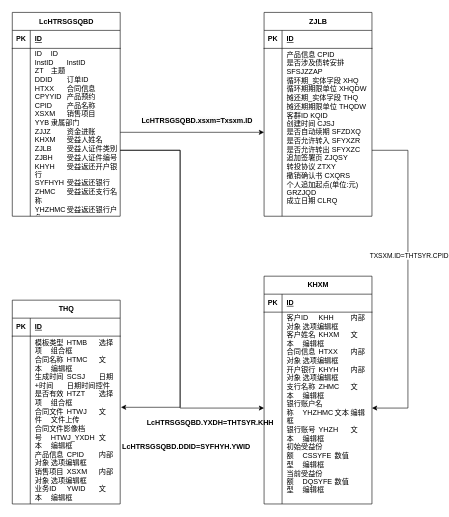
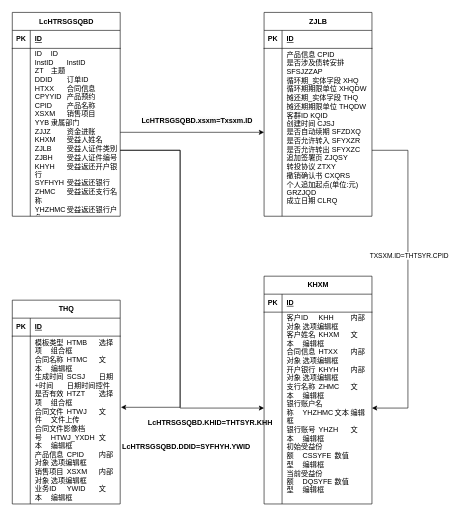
  <mxCell id="0" />
  <mxCell id="1" parent="0" />
  <mxCell id="2" style="edgeStyle=orthogonalEdgeStyle;rounded=0;orthogonalLoop=1;jettySize=auto;html=1;entryX=0;entryY=0.5;entryDx=0;entryDy=0;" parent="1" source="3" target="28" edge="1"><mxGeometry relative="1" as="geometry"><Array as="points"><mxPoint x="300" y="250" /><mxPoint x="300" y="680" /></Array></mxGeometry></mxCell>
  <mxCell id="3" value="LcHTRSGSQBD" style="shape=table;startSize=30;container=1;collapsible=1;childLayout=tableLayout;fixedRows=1;rowLines=0;fontStyle=1;align=center;resizeLast=1;html=1;" parent="1" vertex="1"><mxGeometry x="20" y="20" width="180" height="340" as="geometry" /></mxCell>
  <mxCell id="4" value="" style="shape=tableRow;horizontal=0;startSize=0;swimlaneHead=0;swimlaneBody=0;fillColor=none;collapsible=0;dropTarget=0;points=[[0,0.5],[1,0.5]];portConstraint=eastwest;top=0;left=0;right=0;bottom=1;" parent="3" vertex="1"><mxGeometry y="30" width="180" height="30" as="geometry" /></mxCell>
  <mxCell id="5" value="PK" style="shape=partialRectangle;connectable=0;fillColor=none;top=0;left=0;bottom=0;right=0;fontStyle=1;overflow=hidden;whiteSpace=wrap;html=1;" parent="4" vertex="1"><mxGeometry width="30" height="30" as="geometry"><mxRectangle width="30" height="30" as="alternateBounds" /></mxGeometry></mxCell>
  <mxCell id="6" value="ID" style="shape=partialRectangle;connectable=0;fillColor=none;top=0;left=0;bottom=0;right=0;align=left;spacingLeft=6;fontStyle=5;overflow=hidden;whiteSpace=wrap;html=1;" parent="4" vertex="1"><mxGeometry x="30" width="150" height="30" as="geometry"><mxRectangle width="150" height="30" as="alternateBounds" /></mxGeometry></mxCell>
  <mxCell id="7" value="" style="shape=tableRow;horizontal=0;startSize=0;swimlaneHead=0;swimlaneBody=0;fillColor=none;collapsible=0;dropTarget=0;points=[[0,0.5],[1,0.5]];portConstraint=eastwest;top=0;left=0;right=0;bottom=0;" parent="3" vertex="1"><mxGeometry y="60" width="180" height="280" as="geometry" /></mxCell>
  <mxCell id="8" value="" style="shape=partialRectangle;connectable=0;fillColor=none;top=0;left=0;bottom=0;right=0;editable=1;overflow=hidden;whiteSpace=wrap;html=1;" parent="7" vertex="1"><mxGeometry width="30" height="280" as="geometry"><mxRectangle width="30" height="280" as="alternateBounds" /></mxGeometry></mxCell>
  <mxCell id="9" value="&lt;div&gt;ID&lt;span style=&quot;white-space-collapse: preserve;&quot;&gt;&#09;&lt;/span&gt;ID&lt;/div&gt;&lt;div&gt;InstID&lt;span style=&quot;white-space-collapse: preserve;&quot;&gt;&#09;&lt;/span&gt;InstID&lt;/div&gt;&lt;div&gt;ZT&lt;span style=&quot;white-space-collapse: preserve;&quot;&gt;&#09;&lt;/span&gt;主题&lt;/div&gt;&lt;div&gt;DDID&lt;span style=&quot;white-space-collapse: preserve;&quot;&gt;&#09;&lt;/span&gt;订单ID&lt;/div&gt;&lt;div&gt;HTXX&lt;span style=&quot;white-space-collapse: preserve;&quot;&gt;&#09;&lt;/span&gt;合同信息&lt;/div&gt;&lt;div&gt;CPYYID&lt;span style=&quot;white-space-collapse: preserve;&quot;&gt;&#09;&lt;/span&gt;产品预约&lt;/div&gt;&lt;div&gt;CPID&lt;span style=&quot;white-space-collapse: preserve;&quot;&gt;&#09;&lt;/span&gt;产品名称&lt;/div&gt;&lt;div&gt;XSXM&lt;span style=&quot;white-space-collapse: preserve;&quot;&gt;&#09;&lt;/span&gt;销售项目&lt;/div&gt;&lt;div&gt;YYB&lt;span style=&quot;white-space-collapse: preserve;&quot;&gt;&#09;&lt;/span&gt;隶属部门&lt;/div&gt;&lt;div&gt;ZJJZ&lt;span style=&quot;white-space-collapse: preserve;&quot;&gt;&#09;&lt;/span&gt;资金进账&lt;/div&gt;&lt;div&gt;KHXM&lt;span style=&quot;white-space-collapse: preserve;&quot;&gt;&#09;&lt;/span&gt;受益人姓名&lt;/div&gt;&lt;div&gt;ZJLB&lt;span style=&quot;white-space-collapse: preserve;&quot;&gt;&#09;&lt;/span&gt;受益人证件类别&lt;/div&gt;&lt;div&gt;ZJBH&lt;span style=&quot;white-space-collapse: preserve;&quot;&gt;&#09;&lt;/span&gt;受益人证件编号&lt;/div&gt;&lt;div&gt;KHYH&lt;span style=&quot;white-space-collapse: preserve;&quot;&gt;&#09;&lt;/span&gt;受益返还开户银行&lt;/div&gt;&lt;div&gt;SYFHYH&lt;span style=&quot;white-space-collapse: preserve;&quot;&gt;&#09;&lt;/span&gt;受益返还银行&lt;/div&gt;&lt;div&gt;ZHMC&lt;span style=&quot;white-space-collapse: preserve;&quot;&gt;&#09;&lt;/span&gt;受益返还支行名称&lt;/div&gt;&lt;div&gt;YHZHMC&lt;span style=&quot;white-space-collapse: preserve;&quot;&gt;&#09;&lt;/span&gt;受益返还银行户名&lt;/div&gt;&lt;div&gt;&lt;br&gt;&lt;/div&gt;&lt;div&gt;&lt;br style=&quot;text-align: center; text-wrap: nowrap;&quot;&gt;&lt;/div&gt;" style="shape=partialRectangle;connectable=0;fillColor=none;top=0;left=0;bottom=0;right=0;align=left;spacingLeft=6;overflow=hidden;whiteSpace=wrap;html=1;" parent="7" vertex="1"><mxGeometry x="30" width="150" height="280" as="geometry"><mxRectangle width="150" height="280" as="alternateBounds" /></mxGeometry></mxCell>
  <mxCell id="10" value="ZJLB" style="shape=table;startSize=30;container=1;collapsible=1;childLayout=tableLayout;fixedRows=1;rowLines=0;fontStyle=1;align=center;resizeLast=1;html=1;" parent="1" vertex="1"><mxGeometry x="440" y="20" width="180" height="340" as="geometry" /></mxCell>
  <mxCell id="11" value="" style="shape=tableRow;horizontal=0;startSize=0;swimlaneHead=0;swimlaneBody=0;fillColor=none;collapsible=0;dropTarget=0;points=[[0,0.5],[1,0.5]];portConstraint=eastwest;top=0;left=0;right=0;bottom=1;" parent="10" vertex="1"><mxGeometry y="30" width="180" height="30" as="geometry" /></mxCell>
  <mxCell id="12" value="PK" style="shape=partialRectangle;connectable=0;fillColor=none;top=0;left=0;bottom=0;right=0;fontStyle=1;overflow=hidden;whiteSpace=wrap;html=1;" parent="11" vertex="1"><mxGeometry width="30" height="30" as="geometry"><mxRectangle width="30" height="30" as="alternateBounds" /></mxGeometry></mxCell>
  <mxCell id="13" value="ID" style="shape=partialRectangle;connectable=0;fillColor=none;top=0;left=0;bottom=0;right=0;align=left;spacingLeft=6;fontStyle=5;overflow=hidden;whiteSpace=wrap;html=1;" parent="11" vertex="1"><mxGeometry x="30" width="150" height="30" as="geometry"><mxRectangle width="150" height="30" as="alternateBounds" /></mxGeometry></mxCell>
  <mxCell id="14" value="" style="shape=tableRow;horizontal=0;startSize=0;swimlaneHead=0;swimlaneBody=0;fillColor=none;collapsible=0;dropTarget=0;points=[[0,0.5],[1,0.5]];portConstraint=eastwest;top=0;left=0;right=0;bottom=0;" parent="10" vertex="1"><mxGeometry y="60" width="180" height="280" as="geometry" /></mxCell>
  <mxCell id="15" value="" style="shape=partialRectangle;connectable=0;fillColor=none;top=0;left=0;bottom=0;right=0;editable=1;overflow=hidden;whiteSpace=wrap;html=1;" parent="14" vertex="1"><mxGeometry width="30" height="280" as="geometry"><mxRectangle width="30" height="280" as="alternateBounds" /></mxGeometry></mxCell>
  <mxCell id="16" value="&lt;div&gt;产品信息&lt;span&gt;&#09;&lt;/span&gt;CPID&lt;br&gt;&lt;/div&gt;&lt;div&gt;是否涉及债转安排&lt;span&gt;&#09;&lt;/span&gt;SFSJZZAP&lt;span&gt;&#09;&#09;&lt;/span&gt;&lt;/div&gt;&lt;div&gt;循环期_实体字段&lt;span&gt;&#09;&lt;/span&gt;XHQ&lt;span&gt;&#09;&#09;&lt;/span&gt;&lt;/div&gt;&lt;div&gt;循环期期限单位&lt;span&gt;&#09;&lt;/span&gt;XHQDW&lt;span&gt;&#09;&#09;&lt;/span&gt;&lt;/div&gt;&lt;div&gt;摊还期_实体字段&lt;span&gt;&#09;&lt;/span&gt;THQ&lt;span&gt;&#09;&#09;&lt;/span&gt;&lt;/div&gt;&lt;div&gt;摊还期期限单位&lt;span&gt;&#09;&lt;/span&gt;THQDW&lt;span&gt;&#09;&#09;&lt;/span&gt;&lt;/div&gt;&lt;div&gt;客群ID&lt;span&gt;&#09;&lt;/span&gt;KQID&lt;span&gt;&#09;&#09;&lt;/span&gt;&lt;/div&gt;&lt;div&gt;创建时间&lt;span&gt;&#09;&lt;/span&gt;CJSJ&lt;span&gt;&#09;&#09;&lt;/span&gt;&lt;/div&gt;&lt;div&gt;是否自动续期&lt;span&gt;&#09;&lt;/span&gt;SFZDXQ&lt;span&gt;&#09;&#09;&lt;/span&gt;&lt;/div&gt;&lt;div&gt;是否允许转入&lt;span&gt;&#09;&lt;/span&gt;SFYXZR&lt;span&gt;&#09;&#09;&lt;/span&gt;&lt;/div&gt;&lt;div&gt;是否允许转出&lt;span&gt;&#09;&lt;/span&gt;SFYXZC&lt;span&gt;&#09;&#09;&lt;/span&gt;&lt;/div&gt;&lt;div&gt;追加签署页&lt;span&gt;&#09;&lt;/span&gt;ZJQSY&lt;span&gt;&#09;&#09;&lt;/span&gt;&lt;/div&gt;&lt;div&gt;转投协议&lt;span&gt;&#09;&lt;/span&gt;ZTXY&lt;span&gt;&#09;&#09;&lt;/span&gt;&lt;/div&gt;&lt;div&gt;撤销确认书&lt;span&gt;&#09;&lt;/span&gt;CXQRS&lt;span&gt;&#09;&#09;&lt;/span&gt;&lt;/div&gt;&lt;div&gt;个人追加起点(单位:元)&lt;span&gt;&#09;&lt;/span&gt;GRZJQD&lt;span&gt;&#09;&#09;&lt;/span&gt;&lt;/div&gt;&lt;div&gt;成立日期 CLRQ&lt;br&gt;&lt;/div&gt;&lt;div&gt;&lt;br&gt;&lt;/div&gt;" style="shape=partialRectangle;connectable=0;fillColor=none;top=0;left=0;bottom=0;right=0;align=left;spacingLeft=6;overflow=hidden;whiteSpace=wrap;html=1;" parent="14" vertex="1"><mxGeometry x="30" width="150" height="280" as="geometry"><mxRectangle width="150" height="280" as="alternateBounds" /></mxGeometry></mxCell>
  <mxCell id="17" value="THQ" style="shape=table;startSize=30;container=1;collapsible=1;childLayout=tableLayout;fixedRows=1;rowLines=0;fontStyle=1;align=center;resizeLast=1;html=1;" parent="1" vertex="1"><mxGeometry x="20" y="500" width="180" height="340" as="geometry" /></mxCell>
  <mxCell id="18" value="" style="shape=tableRow;horizontal=0;startSize=0;swimlaneHead=0;swimlaneBody=0;fillColor=none;collapsible=0;dropTarget=0;points=[[0,0.5],[1,0.5]];portConstraint=eastwest;top=0;left=0;right=0;bottom=1;" parent="17" vertex="1"><mxGeometry y="30" width="180" height="30" as="geometry" /></mxCell>
  <mxCell id="19" value="PK" style="shape=partialRectangle;connectable=0;fillColor=none;top=0;left=0;bottom=0;right=0;fontStyle=1;overflow=hidden;whiteSpace=wrap;html=1;" parent="18" vertex="1"><mxGeometry width="30" height="30" as="geometry"><mxRectangle width="30" height="30" as="alternateBounds" /></mxGeometry></mxCell>
  <mxCell id="20" value="ID" style="shape=partialRectangle;connectable=0;fillColor=none;top=0;left=0;bottom=0;right=0;align=left;spacingLeft=6;fontStyle=5;overflow=hidden;whiteSpace=wrap;html=1;" parent="18" vertex="1"><mxGeometry x="30" width="150" height="30" as="geometry"><mxRectangle width="150" height="30" as="alternateBounds" /></mxGeometry></mxCell>
  <mxCell id="21" value="" style="shape=tableRow;horizontal=0;startSize=0;swimlaneHead=0;swimlaneBody=0;fillColor=none;collapsible=0;dropTarget=0;points=[[0,0.5],[1,0.5]];portConstraint=eastwest;top=0;left=0;right=0;bottom=0;" parent="17" vertex="1"><mxGeometry y="60" width="180" height="280" as="geometry" /></mxCell>
  <mxCell id="22" value="" style="shape=partialRectangle;connectable=0;fillColor=none;top=0;left=0;bottom=0;right=0;editable=1;overflow=hidden;whiteSpace=wrap;html=1;" parent="21" vertex="1"><mxGeometry width="30" height="280" as="geometry"><mxRectangle width="30" height="280" as="alternateBounds" /></mxGeometry></mxCell>
  <mxCell id="23" value="&lt;div&gt;&lt;div&gt;模板类型&lt;span style=&quot;white-space:pre&quot;&gt;&#09;&lt;/span&gt;HTMB&lt;span style=&quot;white-space:pre&quot;&gt;&#09;&lt;/span&gt;选择项&lt;span style=&quot;white-space:pre&quot;&gt;&#09;&lt;/span&gt;组合框&lt;/div&gt;&lt;div&gt;合同名称&lt;span style=&quot;white-space:pre&quot;&gt;&#09;&lt;/span&gt;HTMC&lt;span style=&quot;white-space:pre&quot;&gt;&#09;&lt;/span&gt;文本&lt;span style=&quot;white-space:pre&quot;&gt;&#09;&lt;/span&gt;编辑框&lt;/div&gt;&lt;div&gt;生成时间&lt;span style=&quot;white-space:pre&quot;&gt;&#09;&lt;/span&gt;SCSJ&lt;span style=&quot;white-space:pre&quot;&gt;&#09;&lt;/span&gt;日期+时间&lt;span style=&quot;white-space:pre&quot;&gt;&#09;&lt;/span&gt;日期时间控件&lt;/div&gt;&lt;div&gt;是否有效&lt;span style=&quot;white-space:pre&quot;&gt;&#09;&lt;/span&gt;HTZT&lt;span style=&quot;white-space:pre&quot;&gt;&#09;&lt;/span&gt;选择项&lt;span style=&quot;white-space:pre&quot;&gt;&#09;&lt;/span&gt;组合框&lt;/div&gt;&lt;div&gt;合同文件&lt;span style=&quot;white-space:pre&quot;&gt;&#09;&lt;/span&gt;HTWJ&lt;span style=&quot;white-space:pre&quot;&gt;&#09;&lt;/span&gt;文件&lt;span style=&quot;white-space:pre&quot;&gt;&#09;&lt;/span&gt;文件上传&lt;/div&gt;&lt;div&gt;合同文件影像档号&lt;span style=&quot;white-space:pre&quot;&gt;&#09;&lt;/span&gt;HTWJ_YXDH&lt;span style=&quot;white-space:pre&quot;&gt;&#09;&lt;/span&gt;文本&lt;span style=&quot;white-space:pre&quot;&gt;&#09;&lt;/span&gt;编辑框&lt;/div&gt;&lt;div&gt;产品信息&lt;span style=&quot;white-space:pre&quot;&gt;&#09;&lt;/span&gt;CPID&lt;span style=&quot;white-space:pre&quot;&gt;&#09;&lt;/span&gt;内部对象&lt;span style=&quot;white-space:pre&quot;&gt;&#09;&lt;/span&gt;选项编辑框&lt;/div&gt;&lt;div&gt;销售项目&lt;span style=&quot;white-space:pre&quot;&gt;&#09;&lt;/span&gt;XSXM&lt;span style=&quot;white-space:pre&quot;&gt;&#09;&lt;/span&gt;内部对象&lt;span style=&quot;white-space:pre&quot;&gt;&#09;&lt;/span&gt;选项编辑框&lt;/div&gt;&lt;div&gt;业务ID&lt;span style=&quot;white-space:pre&quot;&gt;&#09;&lt;/span&gt;YWID&lt;span style=&quot;white-space:pre&quot;&gt;&#09;&lt;/span&gt;文本&lt;span style=&quot;white-space:pre&quot;&gt;&#09;&lt;/span&gt;编辑框&lt;/div&gt;&lt;/div&gt;" style="shape=partialRectangle;connectable=0;fillColor=none;top=0;left=0;bottom=0;right=0;align=left;spacingLeft=6;overflow=hidden;whiteSpace=wrap;html=1;" parent="21" vertex="1"><mxGeometry x="30" width="150" height="280" as="geometry"><mxRectangle width="150" height="280" as="alternateBounds" /></mxGeometry></mxCell>
  <mxCell id="24" value="KHXM" style="shape=table;startSize=30;container=1;collapsible=1;childLayout=tableLayout;fixedRows=1;rowLines=0;fontStyle=1;align=center;resizeLast=1;html=1;" parent="1" vertex="1"><mxGeometry x="440" y="460" width="180" height="380" as="geometry" /></mxCell>
  <mxCell id="25" value="" style="shape=tableRow;horizontal=0;startSize=0;swimlaneHead=0;swimlaneBody=0;fillColor=none;collapsible=0;dropTarget=0;points=[[0,0.5],[1,0.5]];portConstraint=eastwest;top=0;left=0;right=0;bottom=1;" parent="24" vertex="1"><mxGeometry y="30" width="180" height="30" as="geometry" /></mxCell>
  <mxCell id="26" value="PK" style="shape=partialRectangle;connectable=0;fillColor=none;top=0;left=0;bottom=0;right=0;fontStyle=1;overflow=hidden;whiteSpace=wrap;html=1;" parent="25" vertex="1"><mxGeometry width="30" height="30" as="geometry"><mxRectangle width="30" height="30" as="alternateBounds" /></mxGeometry></mxCell>
  <mxCell id="27" value="ID" style="shape=partialRectangle;connectable=0;fillColor=none;top=0;left=0;bottom=0;right=0;align=left;spacingLeft=6;fontStyle=5;overflow=hidden;whiteSpace=wrap;html=1;" parent="25" vertex="1"><mxGeometry x="30" width="150" height="30" as="geometry"><mxRectangle width="150" height="30" as="alternateBounds" /></mxGeometry></mxCell>
  <mxCell id="28" value="" style="shape=tableRow;horizontal=0;startSize=0;swimlaneHead=0;swimlaneBody=0;fillColor=none;collapsible=0;dropTarget=0;points=[[0,0.5],[1,0.5]];portConstraint=eastwest;top=0;left=0;right=0;bottom=0;" parent="24" vertex="1"><mxGeometry y="60" width="180" height="320" as="geometry" /></mxCell>
  <mxCell id="29" value="" style="shape=partialRectangle;connectable=0;fillColor=none;top=0;left=0;bottom=0;right=0;editable=1;overflow=hidden;whiteSpace=wrap;html=1;" parent="28" vertex="1"><mxGeometry width="30" height="320" as="geometry"><mxRectangle width="30" height="320" as="alternateBounds" /></mxGeometry></mxCell>
  <mxCell id="30" value="&lt;div&gt;客户ID&lt;span style=&quot;white-space:pre&quot;&gt;&#09;&lt;/span&gt;KHH&lt;span style=&quot;white-space:pre&quot;&gt;&#09;&lt;/span&gt;内部对象&lt;span style=&quot;white-space:pre&quot;&gt;&#09;&lt;/span&gt;选项编辑框&lt;/div&gt;&lt;div&gt;客户姓名&lt;span style=&quot;white-space:pre&quot;&gt;&#09;&lt;/span&gt;KHXM&lt;span style=&quot;white-space:pre&quot;&gt;&#09;&lt;/span&gt;文本&lt;span style=&quot;white-space:pre&quot;&gt;&#09;&lt;/span&gt;编辑框&lt;/div&gt;&lt;div&gt;合同信息&lt;span style=&quot;white-space:pre&quot;&gt;&#09;&lt;/span&gt;HTXX&lt;span style=&quot;white-space:pre&quot;&gt;&#09;&lt;/span&gt;内部对象&lt;span style=&quot;white-space:pre&quot;&gt;&#09;&lt;/span&gt;选项编辑框&lt;/div&gt;&lt;div&gt;开户银行&lt;span style=&quot;white-space:pre&quot;&gt;&#09;&lt;/span&gt;KHYH&lt;span style=&quot;white-space:pre&quot;&gt;&#09;&lt;/span&gt;内部对象&lt;span style=&quot;white-space:pre&quot;&gt;&#09;&lt;/span&gt;选项编辑框&lt;/div&gt;&lt;div&gt;支行名称&lt;span style=&quot;white-space:pre&quot;&gt;&#09;&lt;/span&gt;ZHMC&lt;span style=&quot;white-space:pre&quot;&gt;&#09;&lt;/span&gt;文本&lt;span style=&quot;white-space:pre&quot;&gt;&#09;&lt;/span&gt;编辑框&lt;/div&gt;&lt;div&gt;银行账户名称&lt;span style=&quot;white-space:pre&quot;&gt;&#09;&lt;/span&gt;YHZHMC&lt;span style=&quot;white-space:pre&quot;&gt;&#09;&lt;/span&gt;文本&lt;span style=&quot;white-space:pre&quot;&gt;&#09;&lt;/span&gt;编辑框&lt;/div&gt;&lt;div&gt;银行账号&lt;span style=&quot;white-space:pre&quot;&gt;&#09;&lt;/span&gt;YHZH&lt;span style=&quot;white-space:pre&quot;&gt;&#09;&lt;/span&gt;文本&lt;span style=&quot;white-space:pre&quot;&gt;&#09;&lt;/span&gt;编辑框&lt;/div&gt;&lt;div&gt;初始受益份额&lt;span style=&quot;white-space:pre&quot;&gt;&#09;&lt;/span&gt;CSSYFE&lt;span style=&quot;white-space:pre&quot;&gt;&#09;&lt;/span&gt;数值型&lt;span style=&quot;white-space:pre&quot;&gt;&#09;&lt;/span&gt;编辑框&lt;/div&gt;&lt;div&gt;当前受益份额&lt;span style=&quot;white-space:pre&quot;&gt;&#09;&lt;/span&gt;DQSYFE&lt;span style=&quot;white-space:pre&quot;&gt;&#09;&lt;/span&gt;数值型&lt;span style=&quot;white-space:pre&quot;&gt;&#09;&lt;/span&gt;编辑框&lt;/div&gt;&lt;div&gt;&lt;br&gt;&lt;/div&gt;" style="shape=partialRectangle;connectable=0;fillColor=none;top=0;left=0;bottom=0;right=0;align=left;spacingLeft=6;overflow=hidden;whiteSpace=wrap;html=1;" parent="28" vertex="1"><mxGeometry x="30" width="150" height="320" as="geometry"><mxRectangle width="150" height="320" as="alternateBounds" /></mxGeometry></mxCell>
  <mxCell id="31" style="edgeStyle=orthogonalEdgeStyle;rounded=0;orthogonalLoop=1;jettySize=auto;html=1;entryX=0;entryY=0.5;entryDx=0;entryDy=0;" parent="1" source="7" target="14" edge="1"><mxGeometry relative="1" as="geometry" /></mxCell>
  <mxCell id="32" value="&lt;span style=&quot;font-size: 12px; font-weight: 700; background-color: rgb(251, 251, 251);&quot;&gt;LcHTRSGSQBD.xsxm=Txsxm.ID&lt;/span&gt;" style="edgeLabel;html=1;align=center;verticalAlign=middle;resizable=0;points=[];" parent="31" vertex="1" connectable="0"><mxGeometry x="0.16" y="3" relative="1" as="geometry"><mxPoint x="-12" y="-17" as="offset" /></mxGeometry></mxCell>
  <mxCell id="33" style="edgeStyle=orthogonalEdgeStyle;rounded=0;orthogonalLoop=1;jettySize=auto;html=1;entryX=1.007;entryY=0.424;entryDx=0;entryDy=0;entryPerimeter=0;" parent="1" source="7" target="21" edge="1"><mxGeometry relative="1" as="geometry"><Array as="points"><mxPoint x="300" y="250" /><mxPoint x="300" y="679" /></Array></mxGeometry></mxCell>
  <mxCell id="34" style="edgeStyle=orthogonalEdgeStyle;rounded=0;orthogonalLoop=1;jettySize=auto;html=1;entryX=1;entryY=0.5;entryDx=0;entryDy=0;" parent="1" source="14" target="28" edge="1"><mxGeometry relative="1" as="geometry"><Array as="points"><mxPoint x="680" y="250" /><mxPoint x="680" y="680" /></Array></mxGeometry></mxCell>
  <mxCell id="35" value="TXSXM.ID=THTSYR.CPID" style="edgeLabel;html=1;align=center;verticalAlign=middle;resizable=0;points=[];" parent="34" vertex="1" connectable="0"><mxGeometry x="-0.147" y="1" relative="1" as="geometry"><mxPoint as="offset" /></mxGeometry></mxCell>
  <mxCell id="36" value="&lt;span style=&quot;font-weight: 700;&quot;&gt;LcHTRSGSQBD.DDID=SYFHYH.YWID&lt;/span&gt;" style="text;html=1;align=center;verticalAlign=middle;resizable=0;points=[];autosize=1;strokeColor=none;fillColor=none;" parent="1" vertex="1"><mxGeometry x="190" y="730" width="240" height="30" as="geometry" /></mxCell>
- <mxCell id="37" value="&lt;span style=&quot;font-weight: 700;&quot;&gt;LcHTRSGSQBD.YXDH=THTSYR.KHH&lt;/span&gt;" style="text;html=1;align=center;verticalAlign=middle;resizable=0;points=[];autosize=1;strokeColor=none;fillColor=none;" parent="1" vertex="1"><mxGeometry x="235" y="690" width="230" height="30" as="geometry" /></mxCell>
+ <mxCell id="37" value="&lt;span style=&quot;font-weight: 700;&quot;&gt;LcHTRSGSQBD.KHID=THTSYR.KHH&lt;/span&gt;" style="text;html=1;align=center;verticalAlign=middle;resizable=0;points=[];autosize=1;strokeColor=none;fillColor=none;" parent="1" vertex="1"><mxGeometry x="235" y="690" width="230" height="30" as="geometry" /></mxCell>
